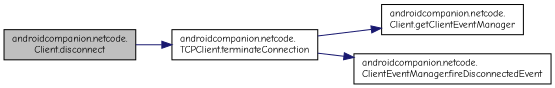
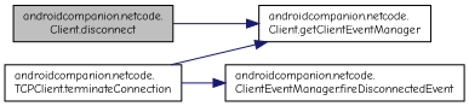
  digraph {
    fontname="Comic Neue"
    rankdir=LR
    node [color=black fillcolor=white fontname="Comic Neue" fontsize=10 shape=record style=filled]
    edge [color=midnightblue fontname="Comic Neue" fontsize=10 labelfontname=Helvetica labelfontsize=10 style=solid]
    n1 [fillcolor=grey75 fontcolor=black height=0.2 label="androidcompanion.netcode.\lClient.disconnect" width=0.4]
    n2 [height=0.2 label="androidcompanion.netcode.\lTCPClient.terminateConnection" width=0.4]
    n3 [height=0.2 label="androidcompanion.netcode.\lClient.getClientEventManager" width=0.4]
    n4 [height=0.2 label="androidcompanion.netcode.\lClientEventManager.fireDisconnectedEvent" width=0.4]
-   n1 -> n2
+   n1 -> n3
    n2 -> n3
    n2 -> n4
  }
